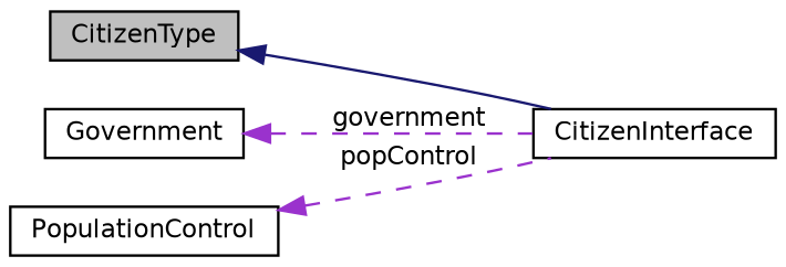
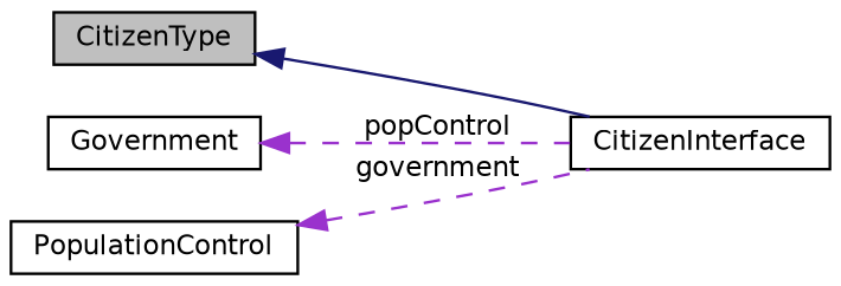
  digraph {
    rankdir=LR
    node [color=black fillcolor=white fontname=Helvetica fontsize=10 shape=record style=filled]
    edge [color=darkorchid3 dir=back fontname=Helvetica fontsize=10 labelfontname=Helvetica labelfontsize=10 style=dashed]
    n1 [fillcolor=grey75 fontcolor=black height=0.2 label=CitizenType width=0.4]
    n2 [height=0.2 label=CitizenInterface width=0.4]
    n3 [height=0.2 label=Government width=0.4]
    n4 [height=0.2 label=PopulationControl width=0.4]
    n1 -> n2 [color=midnightblue style=solid]
-   n3 -> n2 [label=" government"]
-   n4 -> n2 [label=" popControl"]
+   n3 -> n2 [label=" popControl"]
+   n4 -> n2 [label=" government"]
  }
